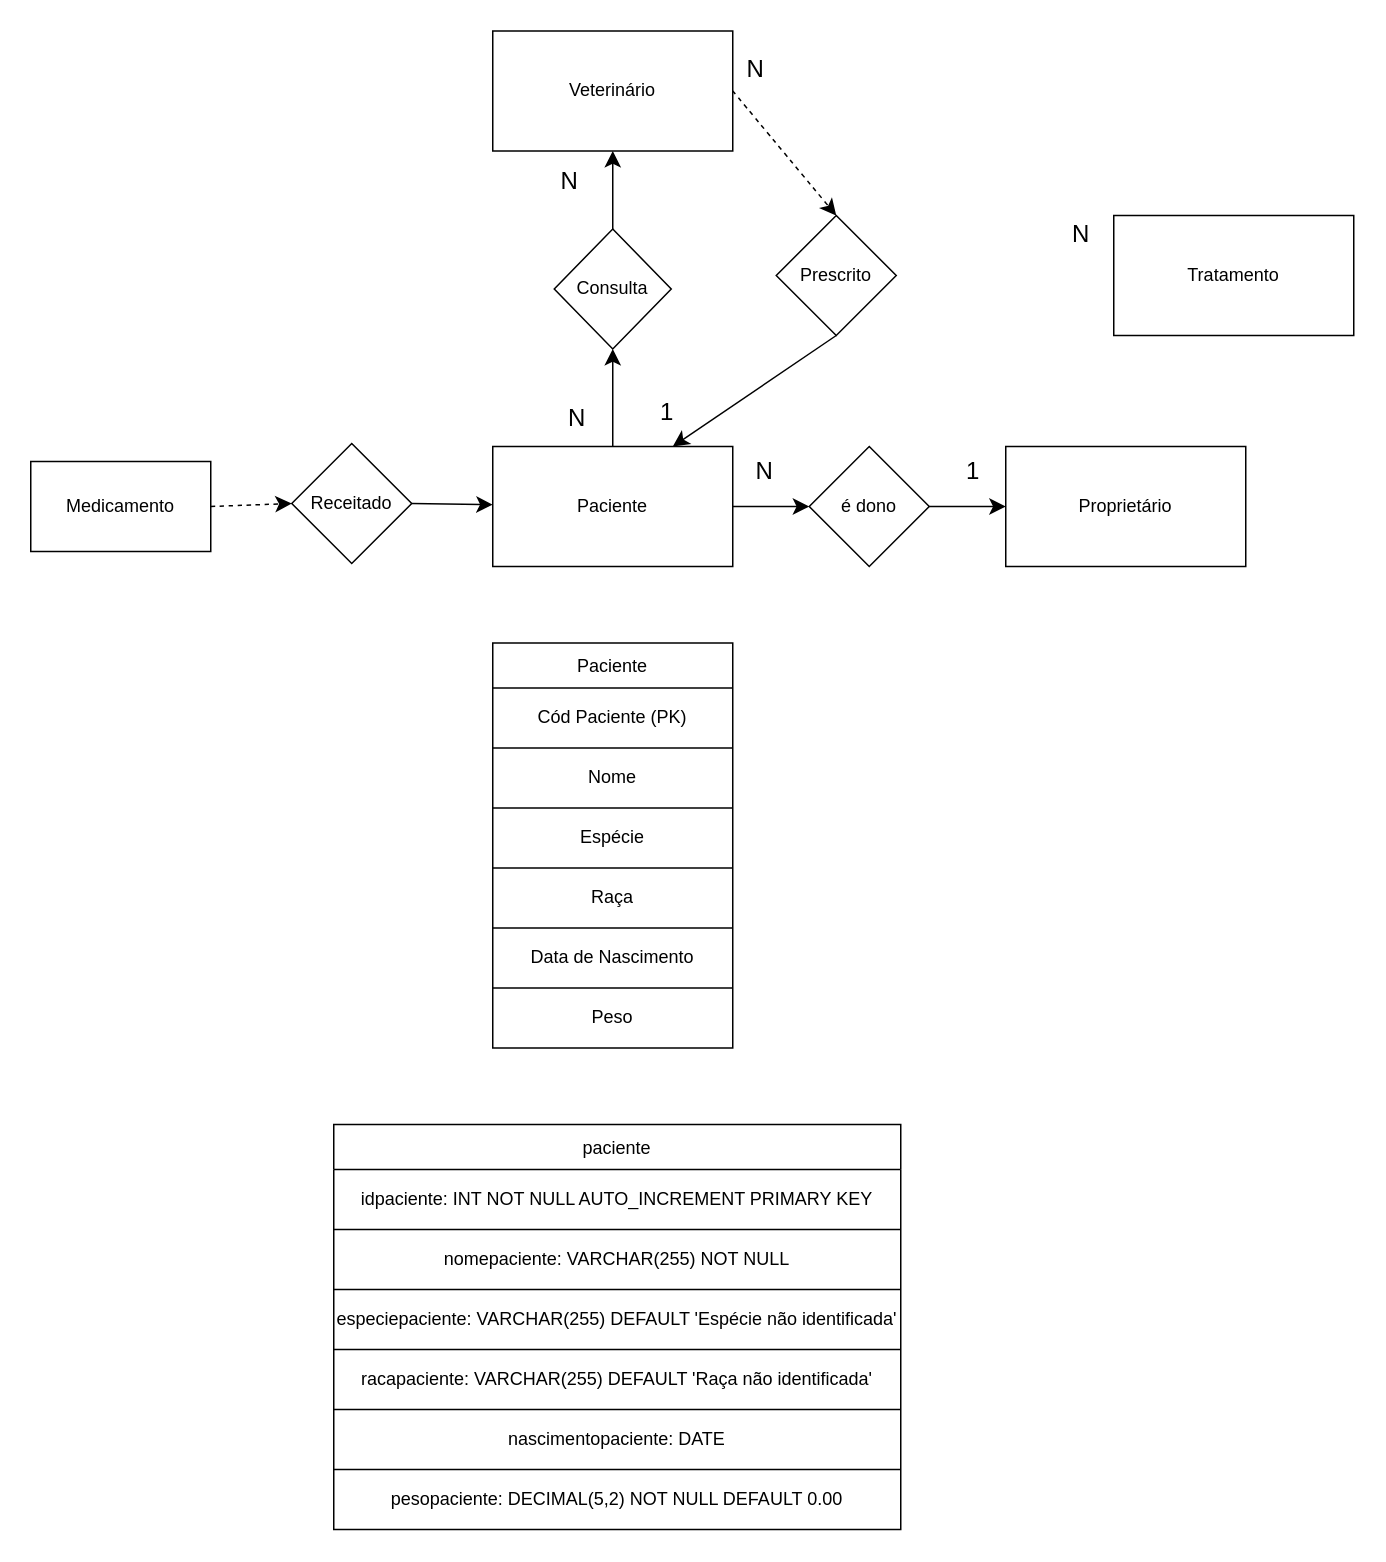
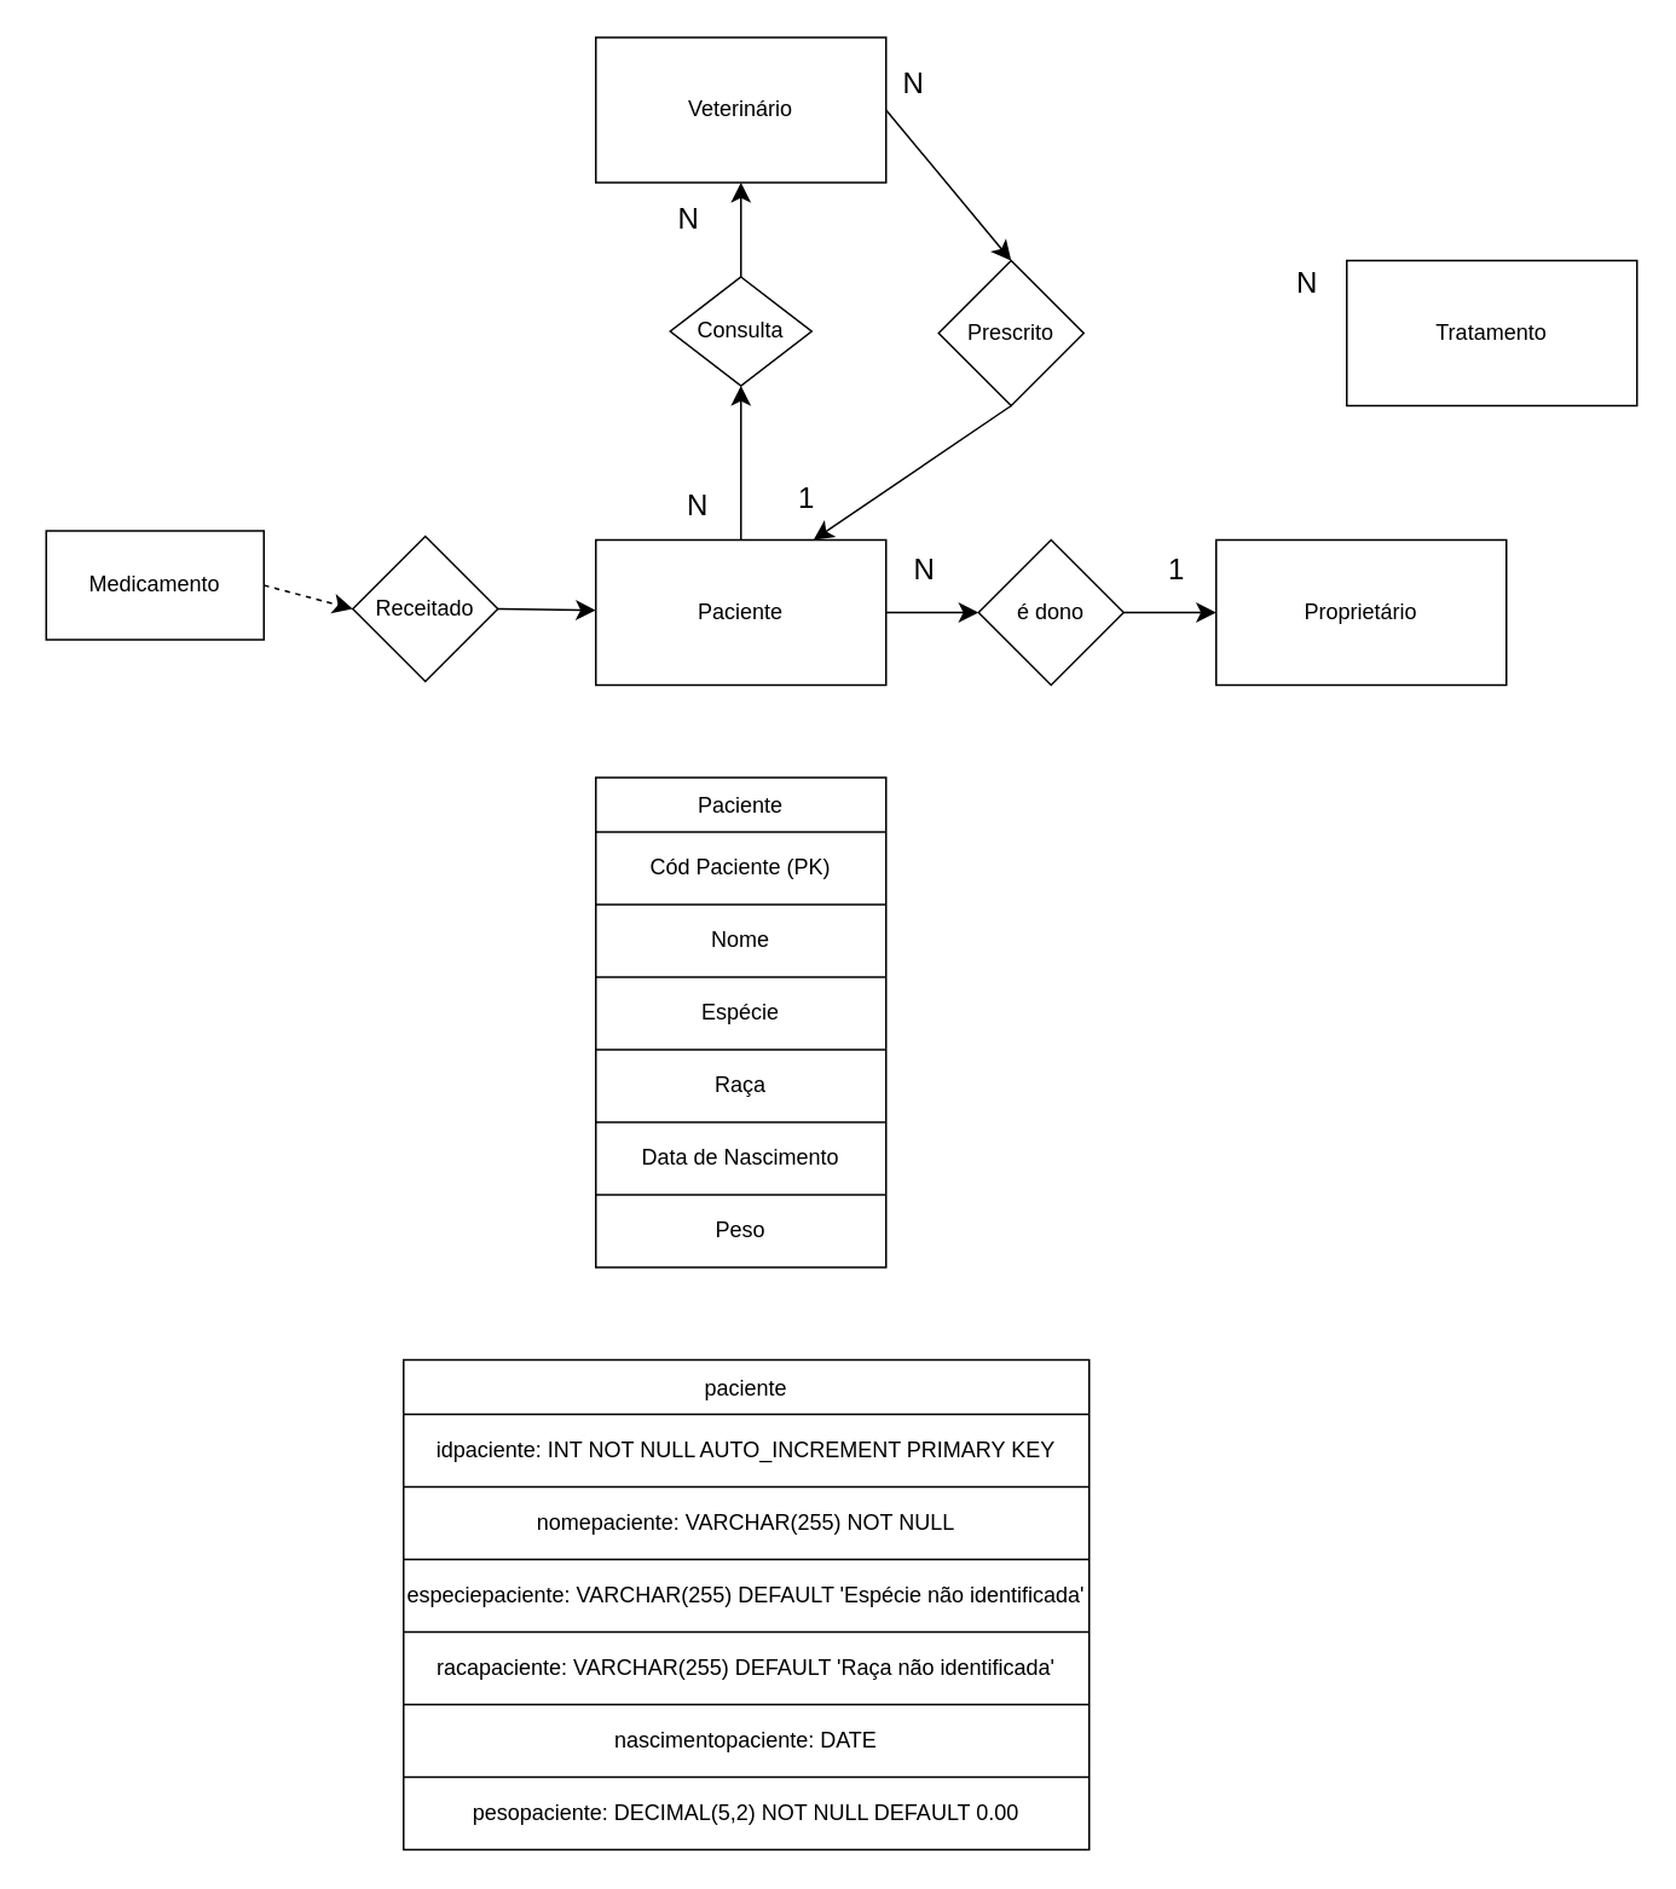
  <mxCell id="0" />
  <mxCell id="1" parent="0" />
  <mxCell id="2" style="edgeStyle=none;curved=1;rounded=0;orthogonalLoop=1;jettySize=auto;html=1;exitX=1;exitY=0.5;exitDx=0;exitDy=0;entryX=0;entryY=0.5;entryDx=0;entryDy=0;fontSize=12;startSize=8;endSize=8;" edge="1" parent="1" source="4" target="12"><mxGeometry relative="1" as="geometry" /></mxCell>
  <mxCell id="3" style="edgeStyle=none;curved=1;rounded=0;orthogonalLoop=1;jettySize=auto;html=1;exitX=0.5;exitY=0;exitDx=0;exitDy=0;entryX=0.5;entryY=1;entryDx=0;entryDy=0;fontSize=12;startSize=8;endSize=8;" edge="1" parent="1" source="4" target="14"><mxGeometry relative="1" as="geometry" /></mxCell>
  <mxCell id="4" value="Paciente" style="rounded=0;whiteSpace=wrap;html=1;" vertex="1" parent="1"><mxGeometry x="328" y="297" width="160" height="80" as="geometry" /></mxCell>
- <mxCell id="5" style="edgeStyle=none;curved=1;rounded=0;orthogonalLoop=1;jettySize=auto;html=1;exitX=1;exitY=0.5;exitDx=0;exitDy=0;entryX=0.5;entryY=0;entryDx=0;entryDy=0;fontSize=12;startSize=8;endSize=8;dashed=1;" edge="1" parent="1" source="6" target="22"><mxGeometry relative="1" as="geometry" /></mxCell>
+ <mxCell id="5" style="edgeStyle=none;curved=1;rounded=0;orthogonalLoop=1;jettySize=auto;html=1;exitX=1;exitY=0.5;exitDx=0;exitDy=0;entryX=0.5;entryY=0;entryDx=0;entryDy=0;fontSize=12;startSize=8;endSize=8;" edge="1" parent="1" source="6" target="22"><mxGeometry relative="1" as="geometry" /></mxCell>
  <mxCell id="6" value="Veterinário" style="rounded=0;whiteSpace=wrap;html=1;" vertex="1" parent="1"><mxGeometry x="328" y="20" width="160" height="80" as="geometry" /></mxCell>
  <mxCell id="7" value="Proprietário" style="rounded=0;whiteSpace=wrap;html=1;" vertex="1" parent="1"><mxGeometry x="670" y="297" width="160" height="80" as="geometry" /></mxCell>
  <mxCell id="8" value="Tratamento" style="rounded=0;whiteSpace=wrap;html=1;" vertex="1" parent="1"><mxGeometry x="742" y="143" width="160" height="80" as="geometry" /></mxCell>
  <mxCell id="9" style="edgeStyle=none;curved=1;rounded=0;orthogonalLoop=1;jettySize=auto;html=1;exitX=1;exitY=0.5;exitDx=0;exitDy=0;entryX=0;entryY=0.5;entryDx=0;entryDy=0;fontSize=12;startSize=8;endSize=8;dashed=1;" edge="1" parent="1" source="10" target="20"><mxGeometry relative="1" as="geometry" /></mxCell>
- <mxCell id="10" value="Medicamento" style="whiteSpace=wrap;html=1;" vertex="1" parent="1"><mxGeometry x="20" y="307" width="120" height="60" as="geometry" /></mxCell>
+ <mxCell id="10" value="Medicamento" style="whiteSpace=wrap;html=1;" vertex="1" parent="1"><mxGeometry x="25" y="292" width="120" height="60" as="geometry" /></mxCell>
  <mxCell id="11" style="edgeStyle=none;curved=1;rounded=0;orthogonalLoop=1;jettySize=auto;html=1;exitX=1;exitY=0.5;exitDx=0;exitDy=0;entryX=0;entryY=0.5;entryDx=0;entryDy=0;fontSize=12;startSize=8;endSize=8;" edge="1" parent="1" source="12" target="7"><mxGeometry relative="1" as="geometry" /></mxCell>
  <mxCell id="12" value="é dono" style="rhombus;whiteSpace=wrap;html=1;" vertex="1" parent="1"><mxGeometry x="539" y="297" width="80" height="80" as="geometry" /></mxCell>
  <mxCell id="13" style="edgeStyle=none;curved=1;rounded=0;orthogonalLoop=1;jettySize=auto;html=1;exitX=0.5;exitY=0;exitDx=0;exitDy=0;entryX=0.5;entryY=1;entryDx=0;entryDy=0;fontSize=12;startSize=8;endSize=8;" edge="1" parent="1" source="14" target="6"><mxGeometry relative="1" as="geometry" /></mxCell>
- <mxCell id="14" value="Consulta" style="rhombus;whiteSpace=wrap;html=1;" vertex="1" parent="1"><mxGeometry x="369" y="152" width="78" height="80" as="geometry" /></mxCell>
+ <mxCell id="14" value="Consulta" style="rhombus;whiteSpace=wrap;html=1;" vertex="1" parent="1"><mxGeometry x="369" y="152" width="78" height="60" as="geometry" /></mxCell>
  <mxCell id="15" value="1" style="text;html=1;align=center;verticalAlign=middle;resizable=0;points=[];autosize=1;strokeColor=none;fillColor=none;fontSize=16;" vertex="1" parent="1"><mxGeometry x="634" y="297" width="27" height="31" as="geometry" /></mxCell>
  <mxCell id="16" value="N" style="text;html=1;align=center;verticalAlign=middle;resizable=0;points=[];autosize=1;strokeColor=none;fillColor=none;fontSize=16;" vertex="1" parent="1"><mxGeometry x="494" y="297" width="30" height="31" as="geometry" /></mxCell>
  <mxCell id="17" value="N" style="text;html=1;align=center;verticalAlign=middle;resizable=0;points=[];autosize=1;strokeColor=none;fillColor=none;fontSize=16;" vertex="1" parent="1"><mxGeometry x="364" y="104" width="30" height="31" as="geometry" /></mxCell>
  <mxCell id="18" value="N" style="text;html=1;align=center;verticalAlign=middle;resizable=0;points=[];autosize=1;strokeColor=none;fillColor=none;fontSize=16;" vertex="1" parent="1"><mxGeometry x="369" y="262" width="30" height="31" as="geometry" /></mxCell>
  <mxCell id="19" style="edgeStyle=none;curved=1;rounded=0;orthogonalLoop=1;jettySize=auto;html=1;exitX=1;exitY=0.5;exitDx=0;exitDy=0;fontSize=12;startSize=8;endSize=8;" edge="1" parent="1" source="20" target="4"><mxGeometry relative="1" as="geometry" /></mxCell>
  <mxCell id="20" value="Receitado" style="rhombus;whiteSpace=wrap;html=1;" vertex="1" parent="1"><mxGeometry x="194" y="295" width="80" height="80" as="geometry" /></mxCell>
  <mxCell id="21" style="edgeStyle=none;curved=1;rounded=0;orthogonalLoop=1;jettySize=auto;html=1;exitX=0.5;exitY=1;exitDx=0;exitDy=0;entryX=0.75;entryY=0;entryDx=0;entryDy=0;fontSize=12;startSize=8;endSize=8;" edge="1" parent="1" source="22" target="4"><mxGeometry relative="1" as="geometry" /></mxCell>
  <mxCell id="22" value="Prescrito" style="rhombus;whiteSpace=wrap;html=1;" vertex="1" parent="1"><mxGeometry x="517" y="143" width="80" height="80" as="geometry" /></mxCell>
  <mxCell id="23" value="N" style="text;html=1;align=center;verticalAlign=middle;resizable=0;points=[];autosize=1;strokeColor=none;fillColor=none;fontSize=16;" vertex="1" parent="1"><mxGeometry x="705" y="139" width="30" height="31" as="geometry" /></mxCell>
  <mxCell id="24" value="1" style="text;html=1;align=center;verticalAlign=middle;resizable=0;points=[];autosize=1;strokeColor=none;fillColor=none;fontSize=16;" vertex="1" parent="1"><mxGeometry x="430.5" y="258.5" width="27" height="31" as="geometry" /></mxCell>
  <mxCell id="25" value="N" style="text;html=1;align=center;verticalAlign=middle;resizable=0;points=[];autosize=1;strokeColor=none;fillColor=none;fontSize=16;" vertex="1" parent="1"><mxGeometry x="488" y="29" width="30" height="31" as="geometry" /></mxCell>
  <mxCell id="26" value="Paciente" style="shape=table;startSize=30;container=1;collapsible=0;childLayout=tableLayout;" vertex="1" parent="1"><mxGeometry x="328" y="428" width="160" height="270" as="geometry" /></mxCell>
  <mxCell id="27" value="" style="shape=tableRow;horizontal=0;startSize=0;swimlaneHead=0;swimlaneBody=0;strokeColor=inherit;top=0;left=0;bottom=0;right=0;collapsible=0;dropTarget=0;fillColor=none;points=[[0,0.5],[1,0.5]];portConstraint=eastwest;" vertex="1" parent="26"><mxGeometry y="30" width="160" height="40" as="geometry" /></mxCell>
  <mxCell id="28" value="Cód Paciente (PK)" style="shape=partialRectangle;html=1;whiteSpace=wrap;connectable=0;strokeColor=inherit;overflow=hidden;fillColor=none;top=0;left=0;bottom=0;right=0;pointerEvents=1;" vertex="1" parent="27"><mxGeometry width="160" height="40" as="geometry"><mxRectangle width="160" height="40" as="alternateBounds" /></mxGeometry></mxCell>
  <mxCell id="29" value="" style="shape=tableRow;horizontal=0;startSize=0;swimlaneHead=0;swimlaneBody=0;strokeColor=inherit;top=0;left=0;bottom=0;right=0;collapsible=0;dropTarget=0;fillColor=none;points=[[0,0.5],[1,0.5]];portConstraint=eastwest;" vertex="1" parent="26"><mxGeometry y="70" width="160" height="40" as="geometry" /></mxCell>
  <mxCell id="30" value="Nome" style="shape=partialRectangle;html=1;whiteSpace=wrap;connectable=0;strokeColor=inherit;overflow=hidden;fillColor=none;top=0;left=0;bottom=0;right=0;pointerEvents=1;" vertex="1" parent="29"><mxGeometry width="160" height="40" as="geometry"><mxRectangle width="160" height="40" as="alternateBounds" /></mxGeometry></mxCell>
  <mxCell id="31" value="" style="shape=tableRow;horizontal=0;startSize=0;swimlaneHead=0;swimlaneBody=0;strokeColor=inherit;top=0;left=0;bottom=0;right=0;collapsible=0;dropTarget=0;fillColor=none;points=[[0,0.5],[1,0.5]];portConstraint=eastwest;" vertex="1" parent="26"><mxGeometry y="110" width="160" height="40" as="geometry" /></mxCell>
  <mxCell id="32" value="Espécie" style="shape=partialRectangle;html=1;whiteSpace=wrap;connectable=0;strokeColor=inherit;overflow=hidden;fillColor=none;top=0;left=0;bottom=0;right=0;pointerEvents=1;" vertex="1" parent="31"><mxGeometry width="160" height="40" as="geometry"><mxRectangle width="160" height="40" as="alternateBounds" /></mxGeometry></mxCell>
  <mxCell id="33" value="" style="shape=tableRow;horizontal=0;startSize=0;swimlaneHead=0;swimlaneBody=0;strokeColor=inherit;top=0;left=0;bottom=0;right=0;collapsible=0;dropTarget=0;fillColor=none;points=[[0,0.5],[1,0.5]];portConstraint=eastwest;" vertex="1" parent="26"><mxGeometry y="150" width="160" height="40" as="geometry" /></mxCell>
  <mxCell id="34" value="Raça" style="shape=partialRectangle;html=1;whiteSpace=wrap;connectable=0;strokeColor=inherit;overflow=hidden;fillColor=none;top=0;left=0;bottom=0;right=0;pointerEvents=1;" vertex="1" parent="33"><mxGeometry width="160" height="40" as="geometry"><mxRectangle width="160" height="40" as="alternateBounds" /></mxGeometry></mxCell>
  <mxCell id="35" value="" style="shape=tableRow;horizontal=0;startSize=0;swimlaneHead=0;swimlaneBody=0;strokeColor=inherit;top=0;left=0;bottom=0;right=0;collapsible=0;dropTarget=0;fillColor=none;points=[[0,0.5],[1,0.5]];portConstraint=eastwest;" vertex="1" parent="26"><mxGeometry y="190" width="160" height="40" as="geometry" /></mxCell>
  <mxCell id="36" value="Data de Nascimento" style="shape=partialRectangle;html=1;whiteSpace=wrap;connectable=0;strokeColor=inherit;overflow=hidden;fillColor=none;top=0;left=0;bottom=0;right=0;pointerEvents=1;" vertex="1" parent="35"><mxGeometry width="160" height="40" as="geometry"><mxRectangle width="160" height="40" as="alternateBounds" /></mxGeometry></mxCell>
  <mxCell id="37" value="" style="shape=tableRow;horizontal=0;startSize=0;swimlaneHead=0;swimlaneBody=0;strokeColor=inherit;top=0;left=0;bottom=0;right=0;collapsible=0;dropTarget=0;fillColor=none;points=[[0,0.5],[1,0.5]];portConstraint=eastwest;" vertex="1" parent="26"><mxGeometry y="230" width="160" height="40" as="geometry" /></mxCell>
  <mxCell id="38" value="Peso" style="shape=partialRectangle;html=1;whiteSpace=wrap;connectable=0;strokeColor=inherit;overflow=hidden;fillColor=none;top=0;left=0;bottom=0;right=0;pointerEvents=1;" vertex="1" parent="37"><mxGeometry width="160" height="40" as="geometry"><mxRectangle width="160" height="40" as="alternateBounds" /></mxGeometry></mxCell>
  <mxCell id="39" value="paciente" style="shape=table;startSize=30;container=1;collapsible=0;childLayout=tableLayout;" vertex="1" parent="1"><mxGeometry x="222" y="749" width="378" height="270" as="geometry" /></mxCell>
  <mxCell id="40" value="" style="shape=tableRow;horizontal=0;startSize=0;swimlaneHead=0;swimlaneBody=0;strokeColor=inherit;top=0;left=0;bottom=0;right=0;collapsible=0;dropTarget=0;fillColor=none;points=[[0,0.5],[1,0.5]];portConstraint=eastwest;" vertex="1" parent="39"><mxGeometry y="30" width="378" height="40" as="geometry" /></mxCell>
  <mxCell id="41" value="idpaciente: INT NOT NULL AUTO_INCREMENT PRIMARY KEY" style="shape=partialRectangle;html=1;whiteSpace=wrap;connectable=0;strokeColor=inherit;overflow=hidden;fillColor=none;top=0;left=0;bottom=0;right=0;pointerEvents=1;" vertex="1" parent="40"><mxGeometry width="378" height="40" as="geometry"><mxRectangle width="378" height="40" as="alternateBounds" /></mxGeometry></mxCell>
  <mxCell id="42" value="" style="shape=tableRow;horizontal=0;startSize=0;swimlaneHead=0;swimlaneBody=0;strokeColor=inherit;top=0;left=0;bottom=0;right=0;collapsible=0;dropTarget=0;fillColor=none;points=[[0,0.5],[1,0.5]];portConstraint=eastwest;" vertex="1" parent="39"><mxGeometry y="70" width="378" height="40" as="geometry" /></mxCell>
  <mxCell id="43" value="nomepaciente: VARCHAR(255) NOT NULL" style="shape=partialRectangle;html=1;whiteSpace=wrap;connectable=0;strokeColor=inherit;overflow=hidden;fillColor=none;top=0;left=0;bottom=0;right=0;pointerEvents=1;" vertex="1" parent="42"><mxGeometry width="378" height="40" as="geometry"><mxRectangle width="378" height="40" as="alternateBounds" /></mxGeometry></mxCell>
  <mxCell id="44" value="" style="shape=tableRow;horizontal=0;startSize=0;swimlaneHead=0;swimlaneBody=0;strokeColor=inherit;top=0;left=0;bottom=0;right=0;collapsible=0;dropTarget=0;fillColor=none;points=[[0,0.5],[1,0.5]];portConstraint=eastwest;" vertex="1" parent="39"><mxGeometry y="110" width="378" height="40" as="geometry" /></mxCell>
  <mxCell id="45" value="especiepaciente: VARCHAR(255) DEFAULT 'Espécie não identificada'" style="shape=partialRectangle;html=1;whiteSpace=wrap;connectable=0;strokeColor=inherit;overflow=hidden;fillColor=none;top=0;left=0;bottom=0;right=0;pointerEvents=1;" vertex="1" parent="44"><mxGeometry width="378" height="40" as="geometry"><mxRectangle width="378" height="40" as="alternateBounds" /></mxGeometry></mxCell>
  <mxCell id="46" value="" style="shape=tableRow;horizontal=0;startSize=0;swimlaneHead=0;swimlaneBody=0;strokeColor=inherit;top=0;left=0;bottom=0;right=0;collapsible=0;dropTarget=0;fillColor=none;points=[[0,0.5],[1,0.5]];portConstraint=eastwest;" vertex="1" parent="39"><mxGeometry y="150" width="378" height="40" as="geometry" /></mxCell>
  <mxCell id="47" value="racapaciente: VARCHAR(255) DEFAULT 'Raça não identificada'" style="shape=partialRectangle;html=1;whiteSpace=wrap;connectable=0;strokeColor=inherit;overflow=hidden;fillColor=none;top=0;left=0;bottom=0;right=0;pointerEvents=1;" vertex="1" parent="46"><mxGeometry width="378" height="40" as="geometry"><mxRectangle width="378" height="40" as="alternateBounds" /></mxGeometry></mxCell>
  <mxCell id="48" value="" style="shape=tableRow;horizontal=0;startSize=0;swimlaneHead=0;swimlaneBody=0;strokeColor=inherit;top=0;left=0;bottom=0;right=0;collapsible=0;dropTarget=0;fillColor=none;points=[[0,0.5],[1,0.5]];portConstraint=eastwest;" vertex="1" parent="39"><mxGeometry y="190" width="378" height="40" as="geometry" /></mxCell>
  <mxCell id="49" value="nascimentopaciente: DATE" style="shape=partialRectangle;html=1;whiteSpace=wrap;connectable=0;strokeColor=inherit;overflow=hidden;fillColor=none;top=0;left=0;bottom=0;right=0;pointerEvents=1;" vertex="1" parent="48"><mxGeometry width="378" height="40" as="geometry"><mxRectangle width="378" height="40" as="alternateBounds" /></mxGeometry></mxCell>
  <mxCell id="50" value="" style="shape=tableRow;horizontal=0;startSize=0;swimlaneHead=0;swimlaneBody=0;strokeColor=inherit;top=0;left=0;bottom=0;right=0;collapsible=0;dropTarget=0;fillColor=none;points=[[0,0.5],[1,0.5]];portConstraint=eastwest;" vertex="1" parent="39"><mxGeometry y="230" width="378" height="40" as="geometry" /></mxCell>
  <mxCell id="51" value="pesopaciente: DECIMAL(5,2) NOT NULL DEFAULT 0.00" style="shape=partialRectangle;html=1;whiteSpace=wrap;connectable=0;strokeColor=inherit;overflow=hidden;fillColor=none;top=0;left=0;bottom=0;right=0;pointerEvents=1;" vertex="1" parent="50"><mxGeometry width="378" height="40" as="geometry"><mxRectangle width="378" height="40" as="alternateBounds" /></mxGeometry></mxCell>
